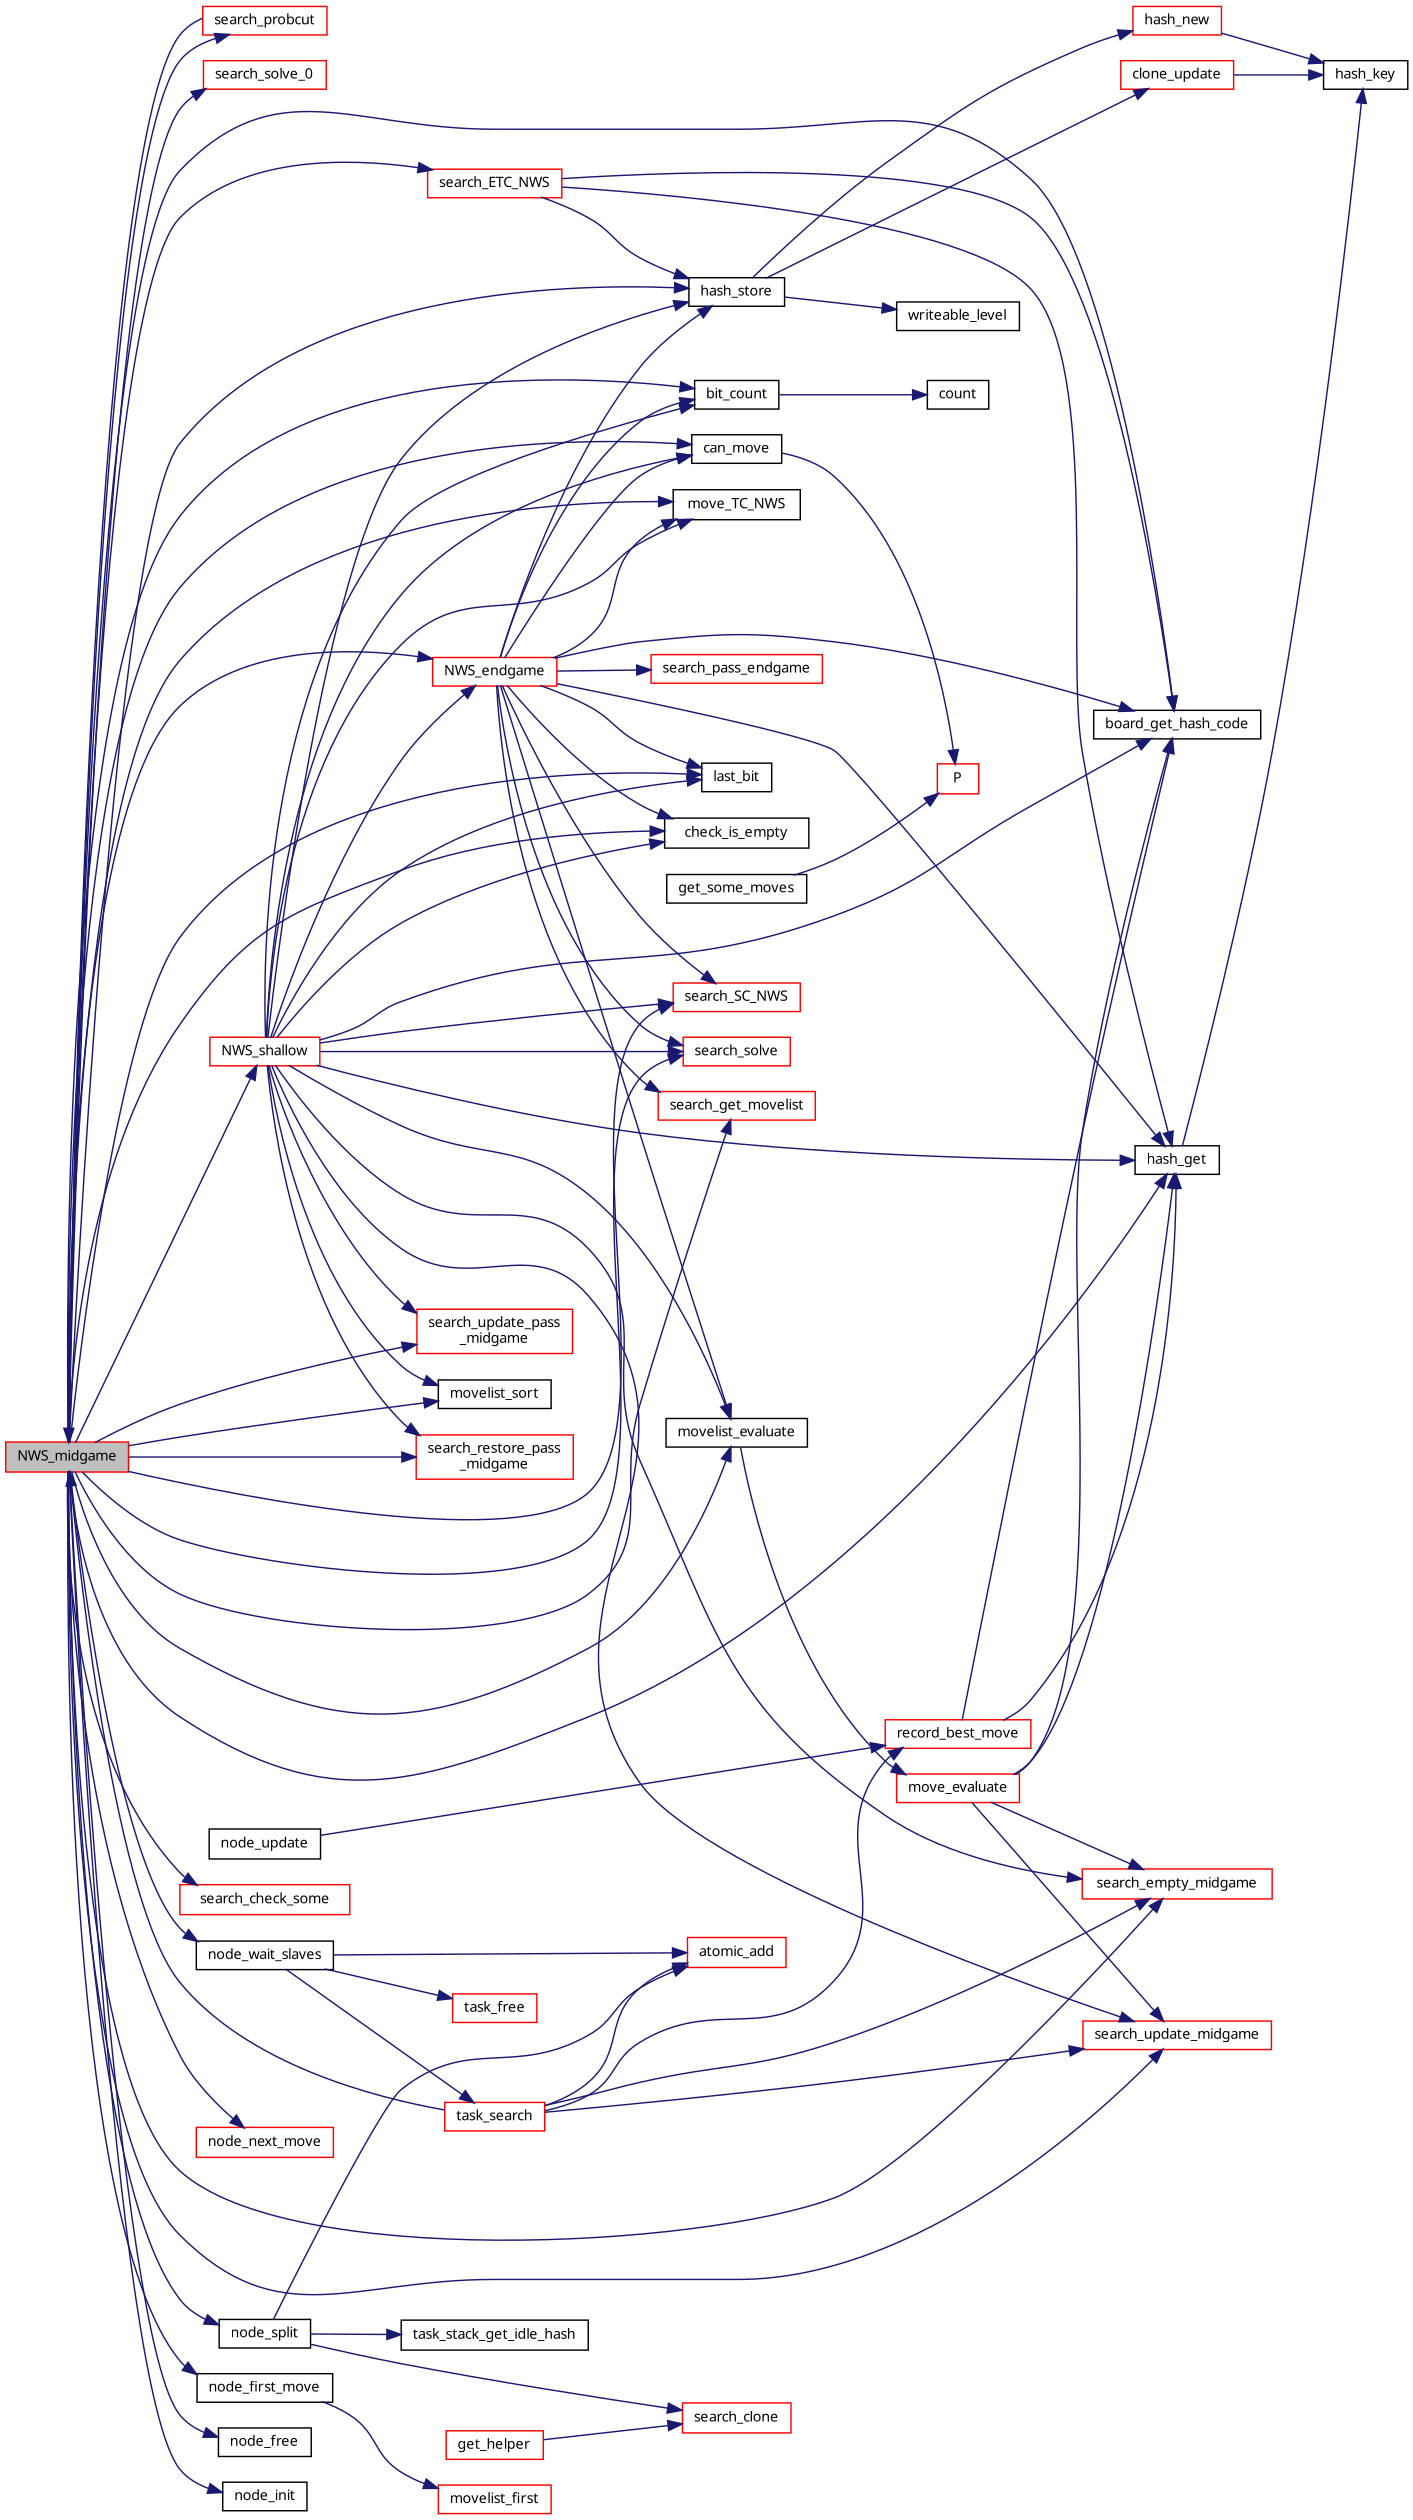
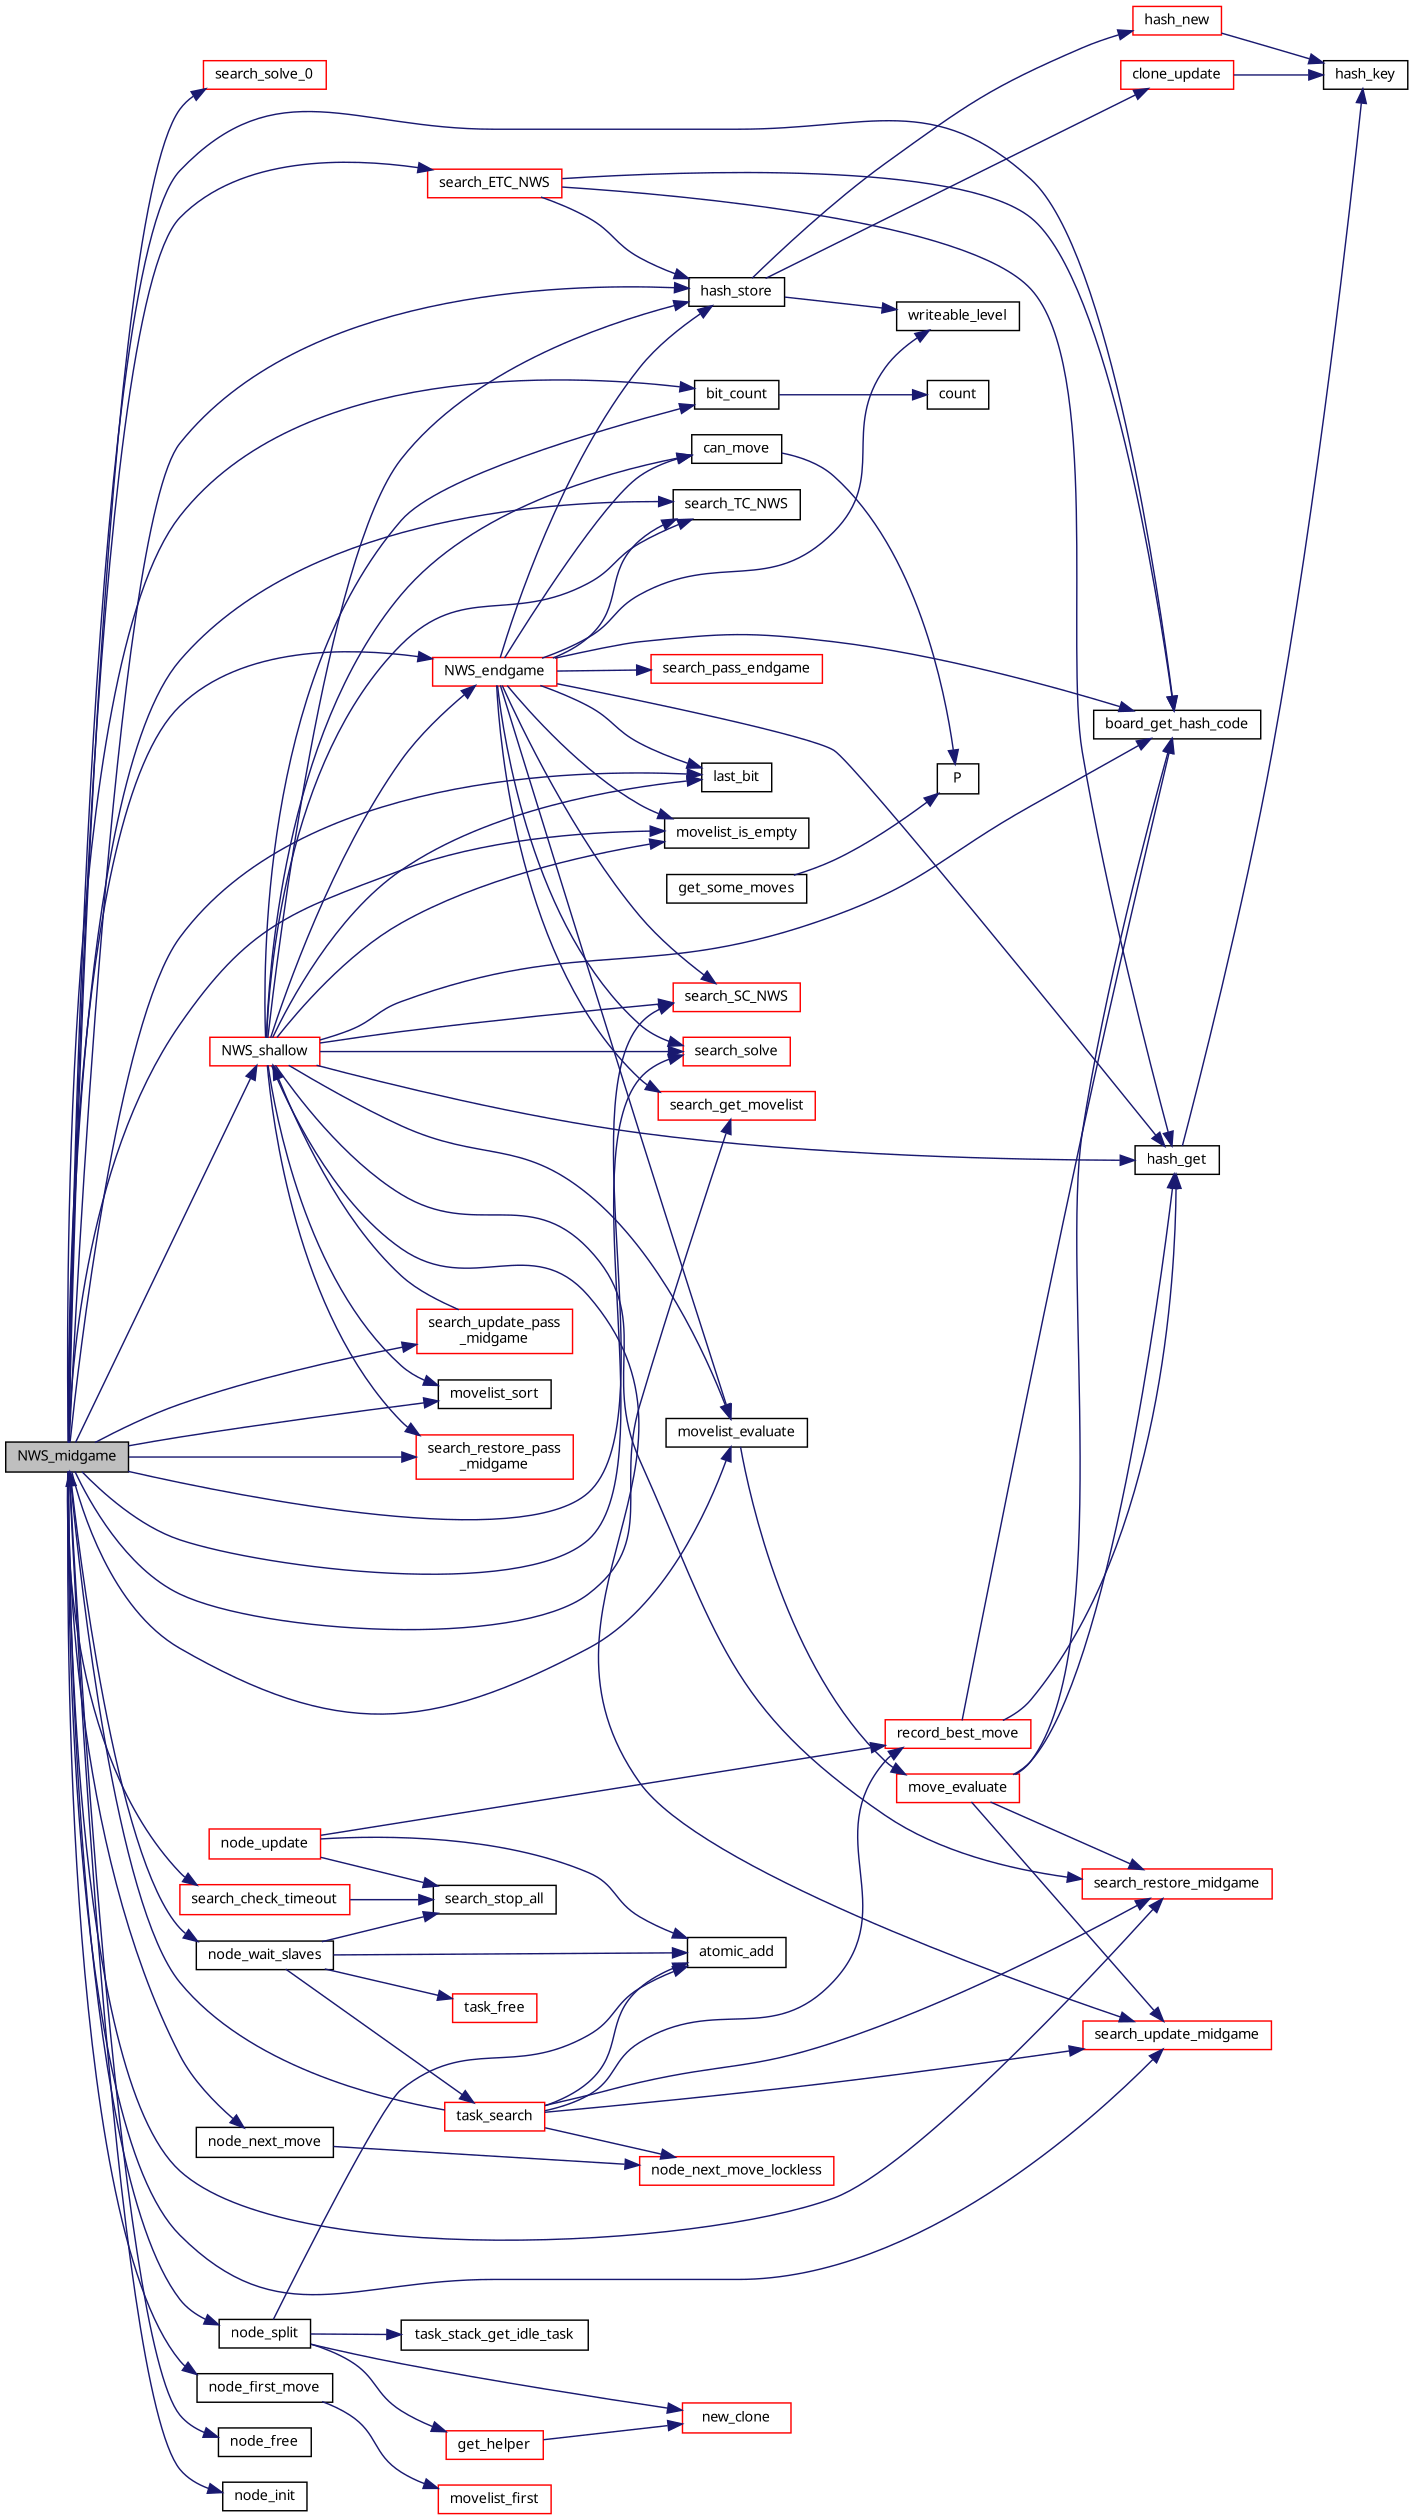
  digraph {
    fontname="Noto Sans"
    rankdir=LR
    node [color=black fontname="Noto Sans" fontsize=10 shape=record]
    edge [color=midnightblue fontname="Noto Sans" fontsize=10 labelfontname=FreeSans labelfontsize=10 style=solid]
-   n1 [color=red fillcolor=grey75 fontcolor=black height=0.2 label=NWS_midgame style=filled width=0.4]
+   n1 [fillcolor=grey75 fontcolor=black height=0.2 label=NWS_midgame style=filled width=0.4]
    n2 [height=0.2 label=bit_count width=0.4]
    n3 [height=0.2 label=board_get_hash_code width=0.4]
    n4 [height=0.2 label=can_move width=0.4]
    n5 [height=0.2 label=hash_get width=0.4]
    n6 [height=0.2 label=hash_store width=0.4]
    n7 [height=0.2 label=last_bit width=0.4]
    n8 [height=0.2 label=movelist_evaluate width=0.4]
-   n9 [color=red height=0.2 label=search_empty_midgame width=0.4]
+   n9 [color=red height=0.2 label=search_restore_midgame width=0.4]
    n10 [color=red height=0.2 label=search_update_midgame width=0.4]
-   n11 [height=0.2 label=check_is_empty width=0.4]
+   n11 [height=0.2 label=movelist_is_empty width=0.4]
    n12 [height=0.2 label=movelist_sort width=0.4]
    n13 [height=0.2 label=node_first_move width=0.4]
    n14 [height=0.2 label=node_free width=0.4]
    n15 [height=0.2 label=node_init width=0.4]
-   n16 [color=red height=0.2 label=node_next_move width=0.4]
+   n16 [height=0.2 label=node_next_move width=0.4]
    n17 [height=0.2 label=node_split width=0.4]
    n18 [height=0.2 label=node_wait_slaves width=0.4]
    n19 [color=red height=0.2 label=NWS_endgame width=0.4]
    n20 [color=red height=0.2 label=search_get_movelist width=0.4]
    n21 [color=red height=0.2 label=search_SC_NWS width=0.4]
    n22 [color=red height=0.2 label=search_solve width=0.4]
-   n23 [height=0.2 label=move_TC_NWS width=0.4]
+   n23 [height=0.2 label=search_TC_NWS width=0.4]
    n24 [color=red height=0.2 label=NWS_shallow width=0.4]
    n25 [color=red height=0.2 label="search_restore_pass\l_midgame" width=0.4]
    n26 [color=red height=0.2 label="search_update_pass\l_midgame" width=0.4]
-   n27 [color=red height=0.2 label=search_check_some width=0.4]
+   n27 [color=red height=0.2 label=search_check_timeout width=0.4]
    n28 [color=red height=0.2 label=search_ETC_NWS width=0.4]
-   n29 [color=red height=0.2 label=search_probcut width=0.4]
    n30 [color=red height=0.2 label=search_solve_0 width=0.4]
    n31 [height=0.2 label=count width=0.4]
-   n32 [color=red height=0.2 label=P width=0.4]
+   n32 [height=0.2 label=P width=0.4]
    n33 [height=0.2 label=hash_key width=0.4]
    n34 [color=red height=0.2 label=hash_new width=0.4]
    n35 [color=red height=0.2 label=clone_update width=0.4]
    n36 [height=0.2 label=writeable_level width=0.4]
    n37 [color=red height=0.2 label=move_evaluate width=0.4]
    n38 [color=red height=0.2 label=movelist_first width=0.4]
-   n40 [color=red height=0.2 label=atomic_add width=0.4]
+   n39 [color=red height=0.2 label=node_next_move_lockless width=0.4]
+   n40 [height=0.2 label=atomic_add width=0.4]
    n41 [color=red height=0.2 label=get_helper width=0.4]
-   n42 [color=red height=0.2 label=search_clone width=0.4]
-   n43 [height=0.2 label=task_stack_get_idle_hash width=0.4]
-   n44 [height=0.2 label=node_update width=0.4]
+   n42 [color=red height=0.2 label=new_clone width=0.4]
+   n43 [height=0.2 label=task_stack_get_idle_task width=0.4]
+   n44 [color=red height=0.2 label=node_update width=0.4]
    n45 [color=red height=0.2 label=record_best_move width=0.4]
+   n46 [height=0.2 label=search_stop_all width=0.4]
    n47 [color=red height=0.2 label=task_free width=0.4]
    n48 [color=red height=0.2 label=task_search width=0.4]
    n49 [color=red height=0.2 label=search_pass_endgame width=0.4]
    n50 [height=0.2 label=get_some_moves width=0.4]
    n1 -> n2
    n1 -> n3
-   n1 -> n4
-   n1 -> n5
    n1 -> n6
    n1 -> n7
    n1 -> n8
    n1 -> n9
    n1 -> n10
    n1 -> n11
    n1 -> n12
    n1 -> n13
    n1 -> n14
    n1 -> n15
    n1 -> n16
    n1 -> n17
    n1 -> n18
    n1 -> n19
    n1 -> n20
    n1 -> n21
    n1 -> n22
    n1 -> n23
    n1 -> n24
    n1 -> n25
    n1 -> n26
    n1 -> n27
    n1 -> n28
-   n1 -> n29
    n1 -> n30
    n2 -> n31
    n4 -> n32
    n5 -> n33
    n6 -> n34
    n6 -> n35
    n6 -> n36
    n8 -> n37
    n13 -> n38
+   n16 -> n39
    n17 -> n40
+   n17 -> n41
    n17 -> n42
    n17 -> n43
    n18 -> n40
+   n18 -> n46
    n18 -> n47
    n18 -> n48
-   n19 -> n2
+   n19 -> n36
    n19 -> n3
    n19 -> n4
    n19 -> n5
    n19 -> n6
    n19 -> n7
    n19 -> n8
    n19 -> n11
    n19 -> n20
    n19 -> n21
    n19 -> n22
    n19 -> n23
    n19 -> n49
    n24 -> n2
    n24 -> n3
    n24 -> n4
    n24 -> n5
    n24 -> n6
    n24 -> n7
    n24 -> n8
    n24 -> n9
    n24 -> n10
    n24 -> n11
    n24 -> n12
    n24 -> n19
    n24 -> n21
    n24 -> n22
    n24 -> n23
    n24 -> n25
-   n24 -> n26
+   n26 -> n24
+   n27 -> n46
    n28 -> n3
    n28 -> n5
    n28 -> n6
-   n29 -> n1
    n34 -> n33
    n35 -> n33
    n37 -> n3
    n37 -> n5
    n37 -> n9
    n37 -> n10
    n41 -> n42
+   n44 -> n40
    n44 -> n45
+   n44 -> n46
    n45 -> n3
    n45 -> n5
    n48 -> n1
    n48 -> n9
    n48 -> n10
+   n48 -> n39
    n48 -> n40
    n48 -> n45
    n50 -> n32
  }
